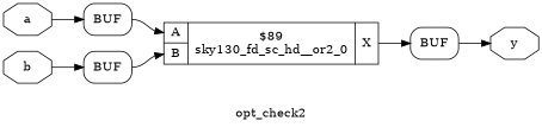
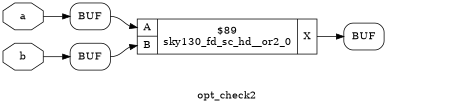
  digraph {
    label=opt_check2
    rankdir=LR
    remincross=true
    node [shape=octagon]
    edge [color=black fontcolor=black headport=w tailport=e]
    n1 [color=black fontcolor=black label=a]
    n2 [label=BUF shape=box style=rounded]
    n3 [color=black fontcolor=black label=b]
    n4 [label=BUF shape=box style=rounded]
-   n5 [color=black fontcolor=black label=y]
    n6 [label="{{<p7> A|<p8> B}|$89\nsky130_fd_sc_hd__or2_0|{<p9> X}}" shape=record]
    n7 [label=BUF shape=box style=rounded]
    n1 -> n2
    n2 -> n6 [headport="p7:w"]
    n3 -> n4
    n4 -> n6 [headport="p8:w"]
    n6 -> n7 [tailport="p9:e"]
-   n7 -> n5
  }
